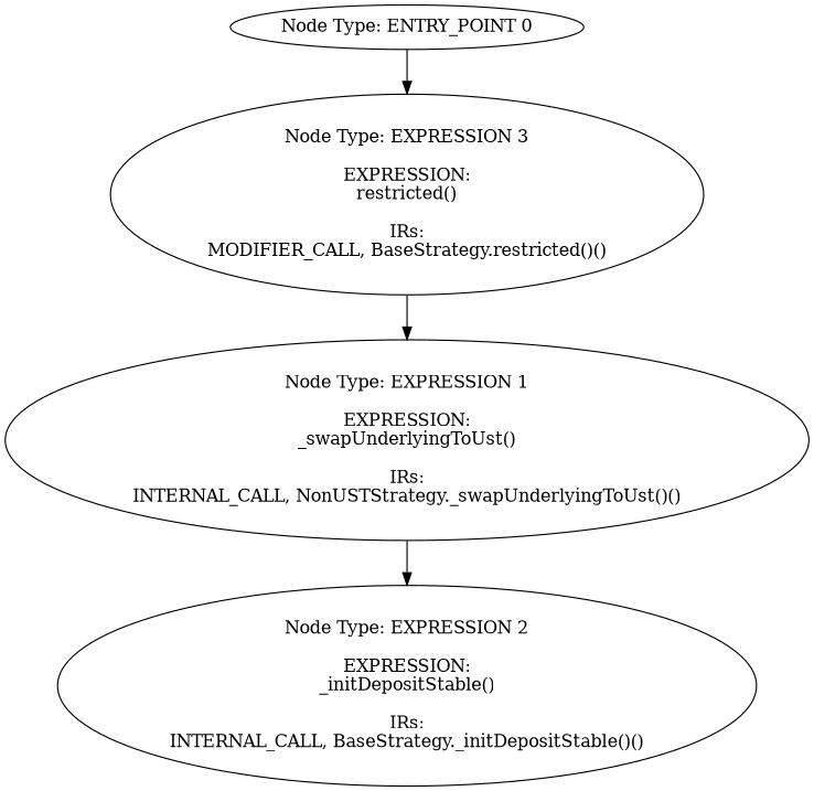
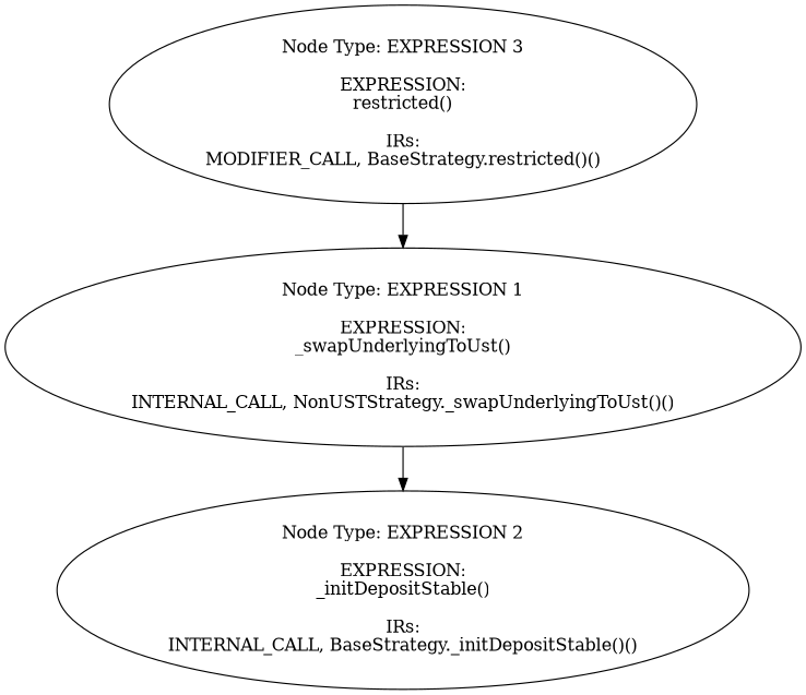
  digraph {
    fontname="DejaVu Serif"
    node [fontname="DejaVu Serif"]
    edge [fontname="DejaVu Serif"]
-   n1 [label="Node Type: ENTRY_POINT 0\n"]
    n2 [label="Node Type: EXPRESSION 3\n\nEXPRESSION:\nrestricted()\n\nIRs:\nMODIFIER_CALL, BaseStrategy.restricted()()"]
    n3 [label="Node Type: EXPRESSION 1\n\nEXPRESSION:\n_swapUnderlyingToUst()\n\nIRs:\nINTERNAL_CALL, NonUSTStrategy._swapUnderlyingToUst()()"]
    n4 [label="Node Type: EXPRESSION 2\n\nEXPRESSION:\n_initDepositStable()\n\nIRs:\nINTERNAL_CALL, BaseStrategy._initDepositStable()()"]
-   n1 -> n2
    n2 -> n3
    n3 -> n4
  }
